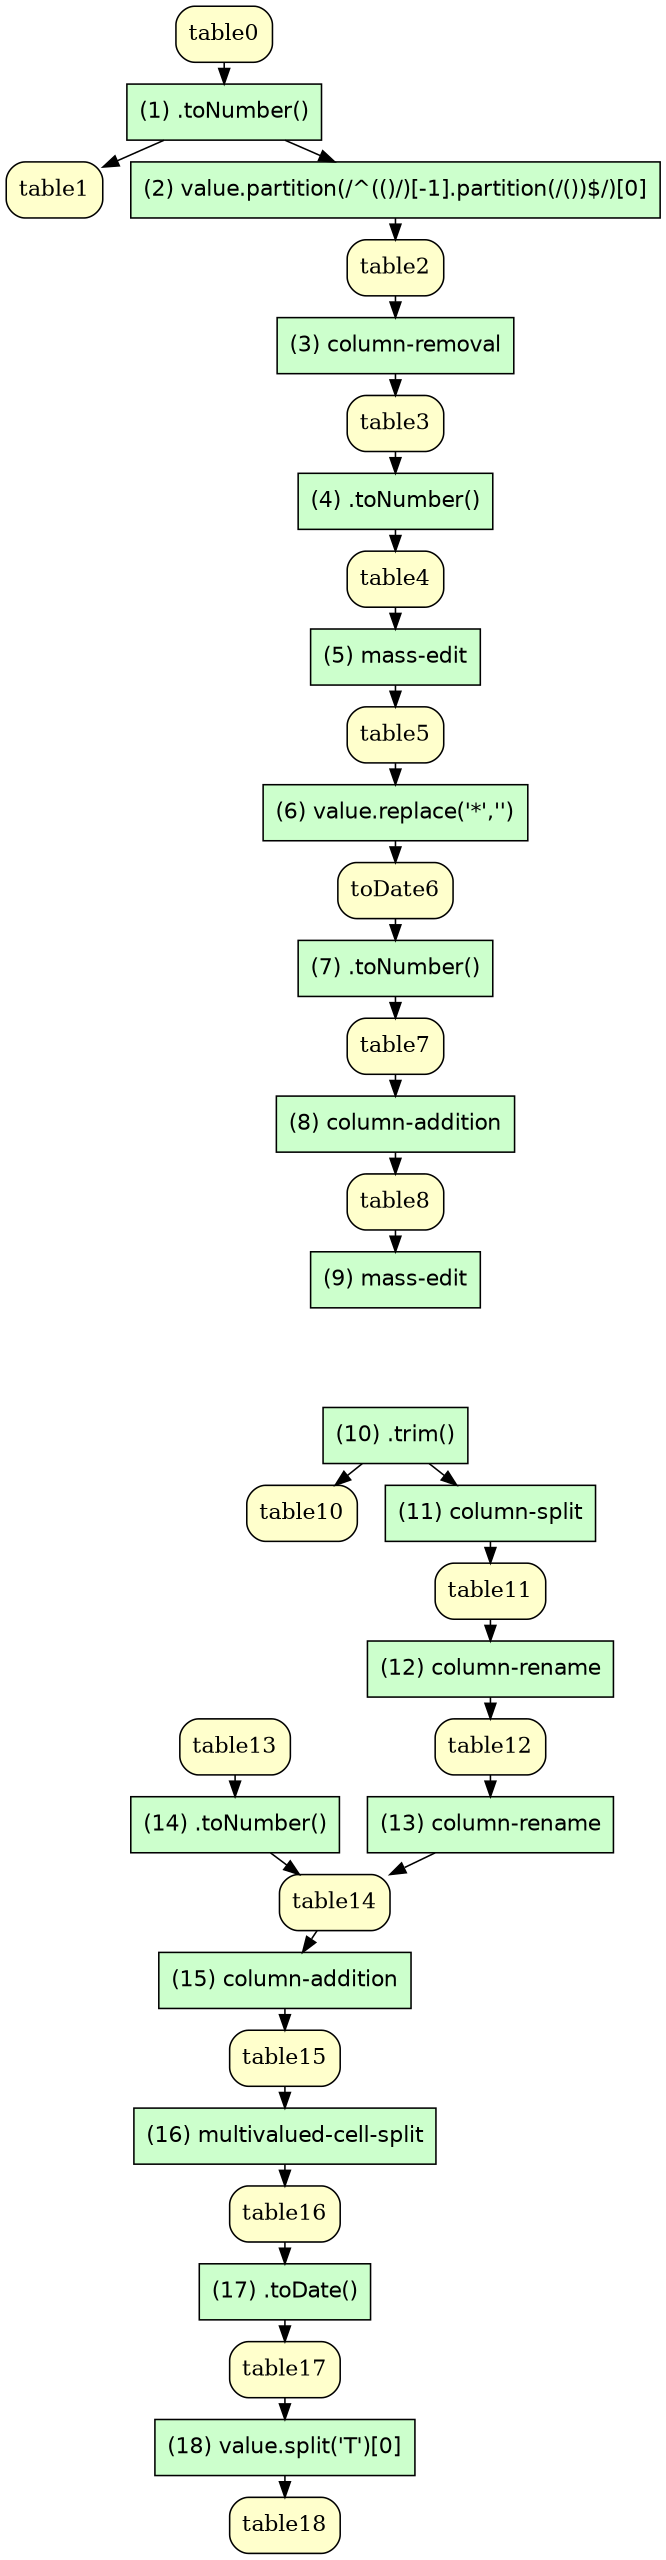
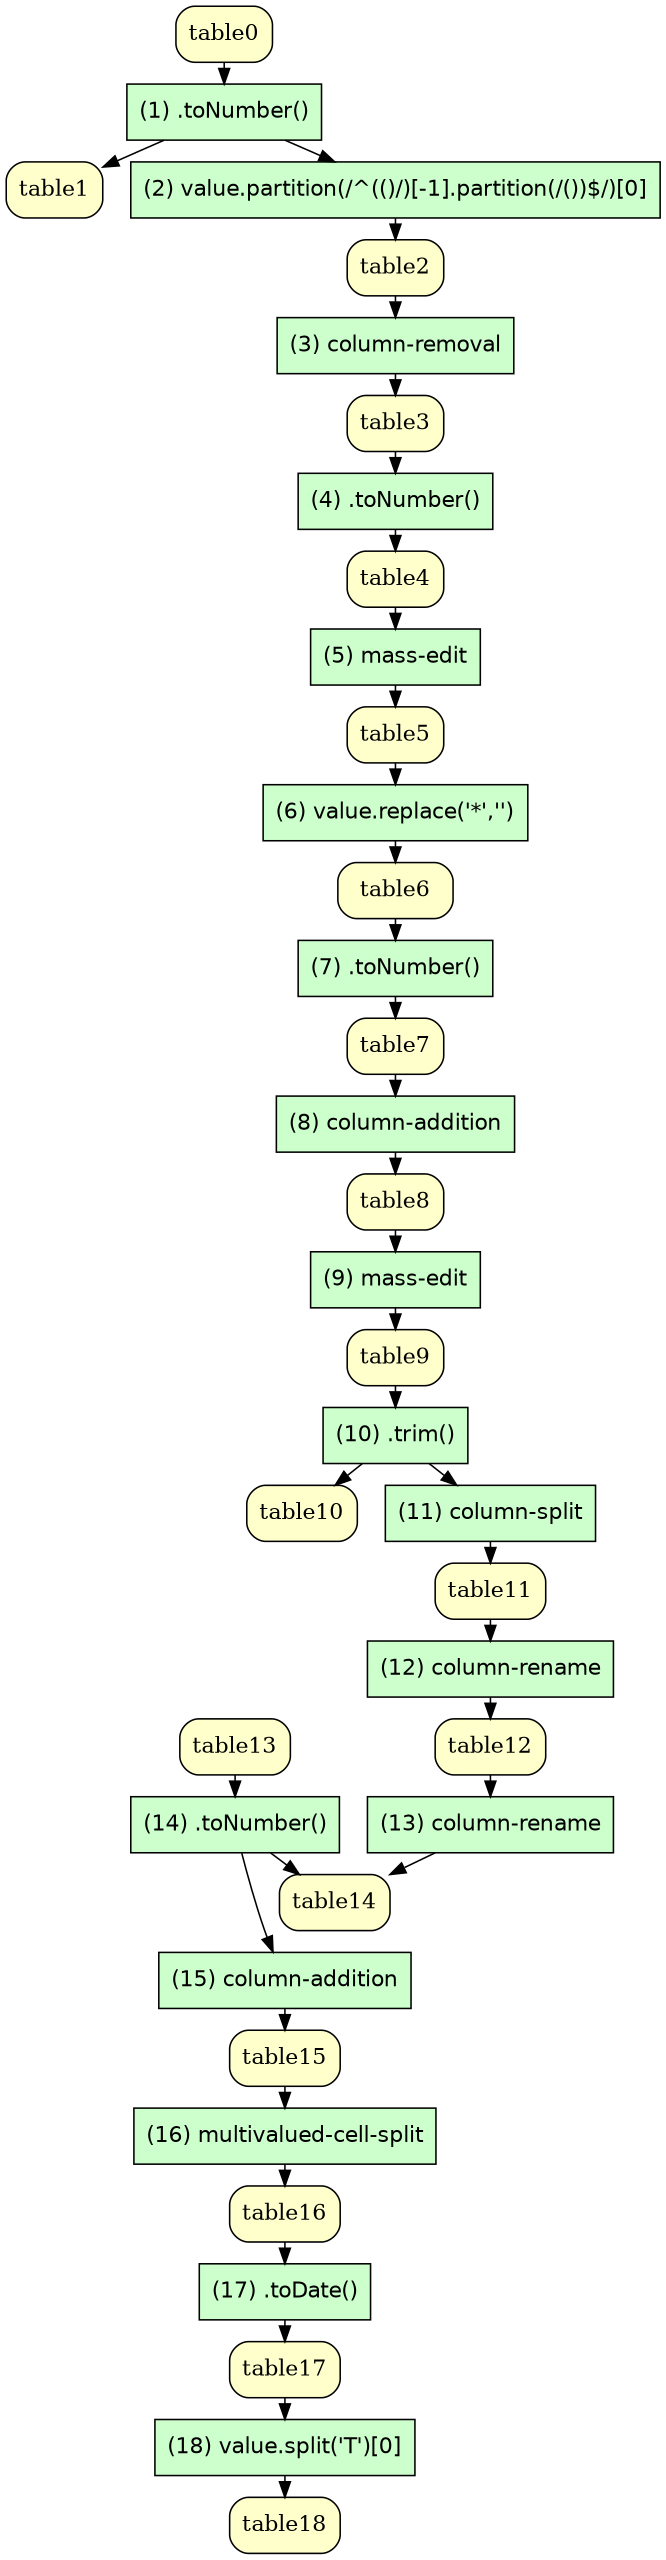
  digraph {
    ranksep=0.2
    node [fillcolor="#FFFFCC" shape=box style="rounded,filled"]
    "(1) .toNumber()" [fillcolor="#CCFFCC" fontname=Helvetica peripheries=1 style=filled]
    table0
    table1
    "(2) value.partition(/^(\()/)[-1].partition(/(\))$/)[0]" [fillcolor="#CCFFCC" fontname=Helvetica peripheries=1 style=filled]
    table2
    "(3) column-removal" [fillcolor="#CCFFCC" fontname=Helvetica peripheries=1 style=filled]
    table3
    "(4) .toNumber()" [fillcolor="#CCFFCC" fontname=Helvetica peripheries=1 style=filled]
    table4
    "(5) mass-edit" [fillcolor="#CCFFCC" fontname=Helvetica peripheries=1 style=filled]
    table5
    "(6) value.replace('*','')" [fillcolor="#CCFFCC" fontname=Helvetica peripheries=1 style=filled]
-   table6 [label=toDate6]
+   table6
    "(7) .toNumber()" [fillcolor="#CCFFCC" fontname=Helvetica peripheries=1 style=filled]
    table7
    "(8) column-addition" [fillcolor="#CCFFCC" fontname=Helvetica peripheries=1 style=filled]
    table8
    "(9) mass-edit" [fillcolor="#CCFFCC" fontname=Helvetica peripheries=1 style=filled]
+   table9
    "(10) .trim()" [fillcolor="#CCFFCC" fontname=Helvetica peripheries=1 style=filled]
    table10
    "(11) column-split" [fillcolor="#CCFFCC" fontname=Helvetica peripheries=1 style=filled]
    table11
    "(12) column-rename" [fillcolor="#CCFFCC" fontname=Helvetica peripheries=1 style=filled]
    table12
    "(13) column-rename" [fillcolor="#CCFFCC" fontname=Helvetica peripheries=1 style=filled]
    table14
    "(14) .toNumber()" [fillcolor="#CCFFCC" fontname=Helvetica peripheries=1 style=filled]
    table13
    "(15) column-addition" [fillcolor="#CCFFCC" fontname=Helvetica peripheries=1 style=filled]
    table15
    "(16) multivalued-cell-split" [fillcolor="#CCFFCC" fontname=Helvetica peripheries=1 style=filled]
    table16
    "(17) .toDate()" [fillcolor="#CCFFCC" fontname=Helvetica peripheries=1 style=filled]
    table17
    "(18) value.split('T')[0]" [fillcolor="#CCFFCC" fontname=Helvetica peripheries=1 style=filled]
    table18
    "(1) .toNumber()" -> table1
    "(1) .toNumber()" -> "(2) value.partition(/^(\()/)[-1].partition(/(\))$/)[0]"
    table0 -> "(1) .toNumber()"
    "(2) value.partition(/^(\()/)[-1].partition(/(\))$/)[0]" -> table2
    table2 -> "(3) column-removal"
    "(3) column-removal" -> table3
    table3 -> "(4) .toNumber()"
    "(4) .toNumber()" -> table4
    table4 -> "(5) mass-edit"
    "(5) mass-edit" -> table5
    table5 -> "(6) value.replace('*','')"
    "(6) value.replace('*','')" -> table6
    table6 -> "(7) .toNumber()"
    "(7) .toNumber()" -> table7
    table7 -> "(8) column-addition"
    "(8) column-addition" -> table8
    table8 -> "(9) mass-edit"
+   "(9) mass-edit" -> table9
+   table9 -> "(10) .trim()"
    "(10) .trim()" -> table10
    "(10) .trim()" -> "(11) column-split"
    "(11) column-split" -> table11
    table11 -> "(12) column-rename"
    "(12) column-rename" -> table12
    table12 -> "(13) column-rename"
    "(13) column-rename" -> table14
-   table14 -> "(15) column-addition"
+   "(14) .toNumber()" -> "(15) column-addition"
    "(14) .toNumber()" -> table14
    table13 -> "(14) .toNumber()"
    "(15) column-addition" -> table15
    table15 -> "(16) multivalued-cell-split"
    "(16) multivalued-cell-split" -> table16
    table16 -> "(17) .toDate()"
    "(17) .toDate()" -> table17
    table17 -> "(18) value.split('T')[0]"
    "(18) value.split('T')[0]" -> table18
  }
